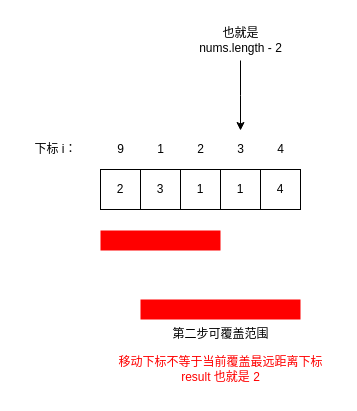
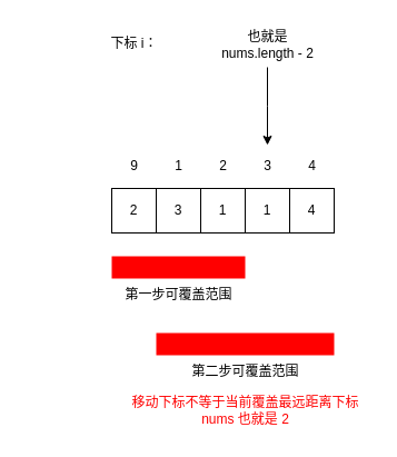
  <mxCell id="0" />
  <mxCell id="1" parent="0" />
  <mxCell id="2" value="2" style="whiteSpace=wrap;html=1;aspect=fixed;" vertex="1" parent="1"><mxGeometry x="100" y="169" width="40" height="40" as="geometry" /></mxCell>
  <mxCell id="3" value="3" style="whiteSpace=wrap;html=1;aspect=fixed;" vertex="1" parent="1"><mxGeometry x="140" y="169" width="40" height="40" as="geometry" /></mxCell>
  <mxCell id="4" value="1" style="whiteSpace=wrap;html=1;aspect=fixed;" vertex="1" parent="1"><mxGeometry x="180" y="169" width="40" height="40" as="geometry" /></mxCell>
  <mxCell id="5" value="1" style="whiteSpace=wrap;html=1;aspect=fixed;" vertex="1" parent="1"><mxGeometry x="220" y="169" width="40" height="40" as="geometry" /></mxCell>
  <mxCell id="6" value="4" style="whiteSpace=wrap;html=1;aspect=fixed;" vertex="1" parent="1"><mxGeometry x="260" y="169" width="40" height="40" as="geometry" /></mxCell>
  <mxCell id="7" value="" style="rounded=0;whiteSpace=wrap;html=1;strokeColor=none;fillColor=#FF0000;" vertex="1" parent="1"><mxGeometry x="100" y="230" width="120" height="20" as="geometry" /></mxCell>
  <mxCell id="8" value="" style="rounded=0;whiteSpace=wrap;html=1;strokeColor=none;fillColor=#FF0000;" vertex="1" parent="1"><mxGeometry x="140" y="299" width="160" height="20" as="geometry" /></mxCell>
  <mxCell id="9" value="9" style="text;html=1;align=center;verticalAlign=middle;resizable=0;points=[];autosize=1;strokeColor=none;fillColor=none;" vertex="1" parent="1"><mxGeometry x="105" y="134" width="30" height="30" as="geometry" /></mxCell>
  <mxCell id="10" value="1" style="text;html=1;align=center;verticalAlign=middle;resizable=0;points=[];autosize=1;strokeColor=none;fillColor=none;" vertex="1" parent="1"><mxGeometry x="145" y="134" width="30" height="30" as="geometry" /></mxCell>
  <mxCell id="11" value="2" style="text;html=1;align=center;verticalAlign=middle;resizable=0;points=[];autosize=1;strokeColor=none;fillColor=none;" vertex="1" parent="1"><mxGeometry x="185" y="134" width="30" height="30" as="geometry" /></mxCell>
  <mxCell id="12" value="3" style="text;html=1;align=center;verticalAlign=middle;resizable=0;points=[];autosize=1;strokeColor=none;fillColor=none;" vertex="1" parent="1"><mxGeometry x="225" y="134" width="30" height="30" as="geometry" /></mxCell>
  <mxCell id="13" value="4" style="text;html=1;align=center;verticalAlign=middle;resizable=0;points=[];autosize=1;strokeColor=none;fillColor=none;" vertex="1" parent="1"><mxGeometry x="265" y="134" width="30" height="30" as="geometry" /></mxCell>
- <mxCell id="14" value="下标 i：" style="text;html=1;align=center;verticalAlign=middle;resizable=0;points=[];autosize=1;strokeColor=none;fillColor=none;" vertex="1" parent="1"><mxGeometry x="20" y="134" width="70" height="30" as="geometry" /></mxCell>
+ <mxCell id="14" value="下标 i：" style="text;html=1;align=center;verticalAlign=middle;resizable=0;points=[];autosize=1;strokeColor=none;fillColor=none;" vertex="1" parent="1"><mxGeometry x="85" y="24" width="70" height="30" as="geometry" /></mxCell>
+ <mxCell id="15" value="第一步可覆盖范围" style="text;html=1;align=center;verticalAlign=middle;resizable=0;points=[];autosize=1;strokeColor=none;fillColor=none;" vertex="1" parent="1"><mxGeometry x="100" y="250" width="120" height="30" as="geometry" /></mxCell>
  <mxCell id="16" value="第二步可覆盖范围" style="text;html=1;align=center;verticalAlign=middle;resizable=0;points=[];autosize=1;strokeColor=none;fillColor=none;" vertex="1" parent="1"><mxGeometry x="160" y="319" width="120" height="30" as="geometry" /></mxCell>
- <mxCell id="17" value="移动下标不等于当前覆盖最远距离下标&lt;div&gt;result 也就是 2&lt;/div&gt;" style="text;html=1;align=center;verticalAlign=middle;resizable=0;points=[];autosize=1;strokeColor=none;fillColor=none;fontColor=#FF0000;" vertex="1" parent="1"><mxGeometry x="105" y="349" width="230" height="40" as="geometry" /></mxCell>
+ <mxCell id="17" value="移动下标不等于当前覆盖最远距离下标&lt;div&gt;nums 也就是 2&lt;/div&gt;" style="text;html=1;align=center;verticalAlign=middle;resizable=0;points=[];autosize=1;strokeColor=none;fillColor=none;fontColor=#FF0000;" vertex="1" parent="1"><mxGeometry x="105" y="349" width="230" height="40" as="geometry" /></mxCell>
  <mxCell id="18" style="edgeStyle=orthogonalEdgeStyle;rounded=0;orthogonalLoop=1;jettySize=auto;html=1;" edge="1" parent="1" source="19"><mxGeometry relative="1" as="geometry"><mxPoint x="240" y="130" as="targetPoint" /></mxGeometry></mxCell>
  <mxCell id="19" value="&lt;div&gt;&lt;span style=&quot;background-color: initial;&quot;&gt;也就是&lt;/span&gt;&lt;br&gt;&lt;/div&gt;&lt;div&gt;nums.length - 2&lt;/div&gt;" style="text;html=1;align=center;verticalAlign=middle;resizable=0;points=[];autosize=1;strokeColor=none;fillColor=none;" vertex="1" parent="1"><mxGeometry x="185" y="20" width="110" height="40" as="geometry" /></mxCell>
